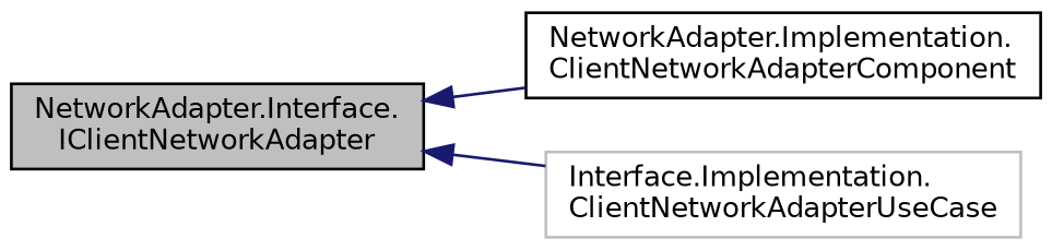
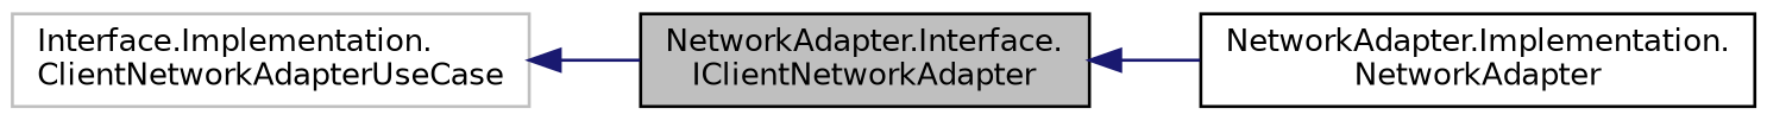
  digraph {
    rankdir=LR
    node [color=black fillcolor=white fontname=Helvetica fontsize=10 shape=record style=filled]
    edge [color=midnightblue dir=back fontname=Helvetica fontsize=10 labelfontname=Helvetica labelfontsize=10 style=solid]
    n1 [fillcolor=grey75 fontcolor=black height=0.2 label="NetworkAdapter.Interface.\lIClientNetworkAdapter" width=0.4]
-   n2 [height=0.2 label="NetworkAdapter.Implementation.\lClientNetworkAdapterComponent" width=0.4]
+   n2 [height=0.2 label="NetworkAdapter.Implementation.\lNetworkAdapter" width=0.4]
    n3 [color=grey75 height=0.2 label="Interface.Implementation.\lClientNetworkAdapterUseCase" width=0.4]
    n1 -> n2
-   n1 -> n3
+   n3 -> n1
  }
